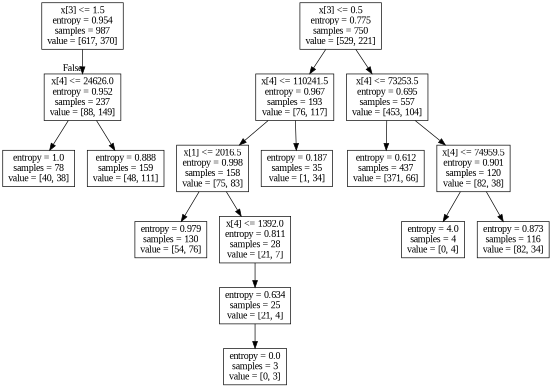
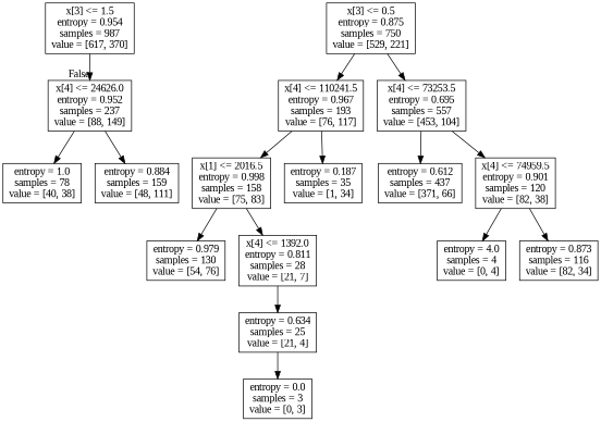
  digraph {
    fontname="Liberation Serif"
    node [fontname="Liberation Serif" shape=box]
    edge [fontname="Liberation Serif"]
    n1 [label="x[3] <= 1.5\nentropy = 0.954\nsamples = 987\nvalue = [617, 370]"]
    n2 [label="x[4] <= 24626.0\nentropy = 0.952\nsamples = 237\nvalue = [88, 149]"]
-   n3 [label="x[3] <= 0.5\nentropy = 0.775\nsamples = 750\nvalue = [529, 221]"]
+   n3 [label="x[3] <= 0.5\nentropy = 0.875\nsamples = 750\nvalue = [529, 221]"]
    n4 [label="x[4] <= 110241.5\nentropy = 0.967\nsamples = 193\nvalue = [76, 117]"]
    n5 [label="x[4] <= 73253.5\nentropy = 0.695\nsamples = 557\nvalue = [453, 104]"]
    n6 [label="entropy = 1.0\nsamples = 78\nvalue = [40, 38]"]
-   n7 [label="entropy = 0.888\nsamples = 159\nvalue = [48, 111]"]
+   n7 [label="entropy = 0.884\nsamples = 159\nvalue = [48, 111]"]
    n8 [label="x[1] <= 2016.5\nentropy = 0.998\nsamples = 158\nvalue = [75, 83]"]
    n9 [label="entropy = 0.187\nsamples = 35\nvalue = [1, 34]"]
    n10 [label="entropy = 0.612\nsamples = 437\nvalue = [371, 66]"]
    n11 [label="x[4] <= 74959.5\nentropy = 0.901\nsamples = 120\nvalue = [82, 38]"]
    n12 [label="entropy = 0.979\nsamples = 130\nvalue = [54, 76]"]
    n13 [label="x[4] <= 1392.0\nentropy = 0.811\nsamples = 28\nvalue = [21, 7]"]
    n14 [label="entropy = 0.634\nsamples = 25\nvalue = [21, 4]"]
    n15 [label="entropy = 0.0\nsamples = 3\nvalue = [0, 3]"]
    n16 [label="entropy = 4.0\nsamples = 4\nvalue = [0, 4]"]
    n17 [label="entropy = 0.873\nsamples = 116\nvalue = [82, 34]"]
    n1 -> n2 [headlabel=False labelangle=-45 labeldistance=2.5]
    n2 -> n6
    n2 -> n7
    n3 -> n4
    n3 -> n5
    n4 -> n8
    n4 -> n9
    n5 -> n10
    n5 -> n11
    n8 -> n12
    n8 -> n13
    n11 -> n16
    n11 -> n17
    n13 -> n14
    n14 -> n15
  }
